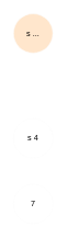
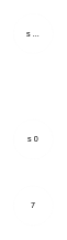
  <mxCell id="0" />
  <mxCell id="1" parent="0" />
  <mxCell id="2" style="edgeStyle=orthogonalEdgeStyle;rounded=0;orthogonalLoop=1;jettySize=auto;html=1;endArrow=none;endFill=0;strokeColor=#FFFFFF;fontColor=#FFFFFF;" edge="1" parent="1" source="3" target="5"><mxGeometry relative="1" as="geometry" /></mxCell>
  <mxCell id="3" value="7" style="ellipse;whiteSpace=wrap;html=1;aspect=fixed;strokeColor=#FCFCFC;" parent="1" vertex="1"><mxGeometry x="20" y="280" width="60" height="60" as="geometry" /></mxCell>
  <mxCell id="4" style="edgeStyle=orthogonalEdgeStyle;rounded=0;orthogonalLoop=1;jettySize=auto;html=1;endArrow=none;endFill=0;strokeColor=#FFFFFF;fontColor=#FFFFFF;" edge="1" parent="1" source="5" target="7"><mxGeometry relative="1" as="geometry" /></mxCell>
- <mxCell id="5" value="s 4" style="ellipse;whiteSpace=wrap;html=1;aspect=fixed;strokeColor=#FCFCFC;" vertex="1" parent="1"><mxGeometry x="20" y="180" width="60" height="60" as="geometry" /></mxCell>
+ <mxCell id="5" value="s 0" style="ellipse;whiteSpace=wrap;html=1;aspect=fixed;strokeColor=#FCFCFC;" vertex="1" parent="1"><mxGeometry x="20" y="180" width="60" height="60" as="geometry" /></mxCell>
  <mxCell id="6" style="edgeStyle=orthogonalEdgeStyle;rounded=0;orthogonalLoop=1;jettySize=auto;html=1;endArrow=none;endFill=0;strokeColor=#FFFFFF;fontColor=#FFFFFF;" edge="1" parent="1" source="7" target="8"><mxGeometry relative="1" as="geometry" /></mxCell>
  <mxCell id="7" value="&lt;div&gt;...&lt;/div&gt;" style="text;html=1;align=center;verticalAlign=middle;resizable=0;points=[];autosize=1;strokeColor=none;fillColor=none;fontColor=#FFFFFF;" vertex="1" parent="1"><mxGeometry x="35" y="120" width="30" height="30" as="geometry" /></mxCell>
- <mxCell id="8" value="s ..." style="ellipse;whiteSpace=wrap;html=1;aspect=fixed;strokeColor=#FCFCFC;fillColor=#ffe6cc;" vertex="1" parent="1"><mxGeometry x="20" y="20" width="60" height="60" as="geometry" /></mxCell>
+ <mxCell id="8" value="s ..." style="ellipse;whiteSpace=wrap;html=1;aspect=fixed;strokeColor=#FCFCFC;" vertex="1" parent="1"><mxGeometry x="20" y="20" width="60" height="60" as="geometry" /></mxCell>
